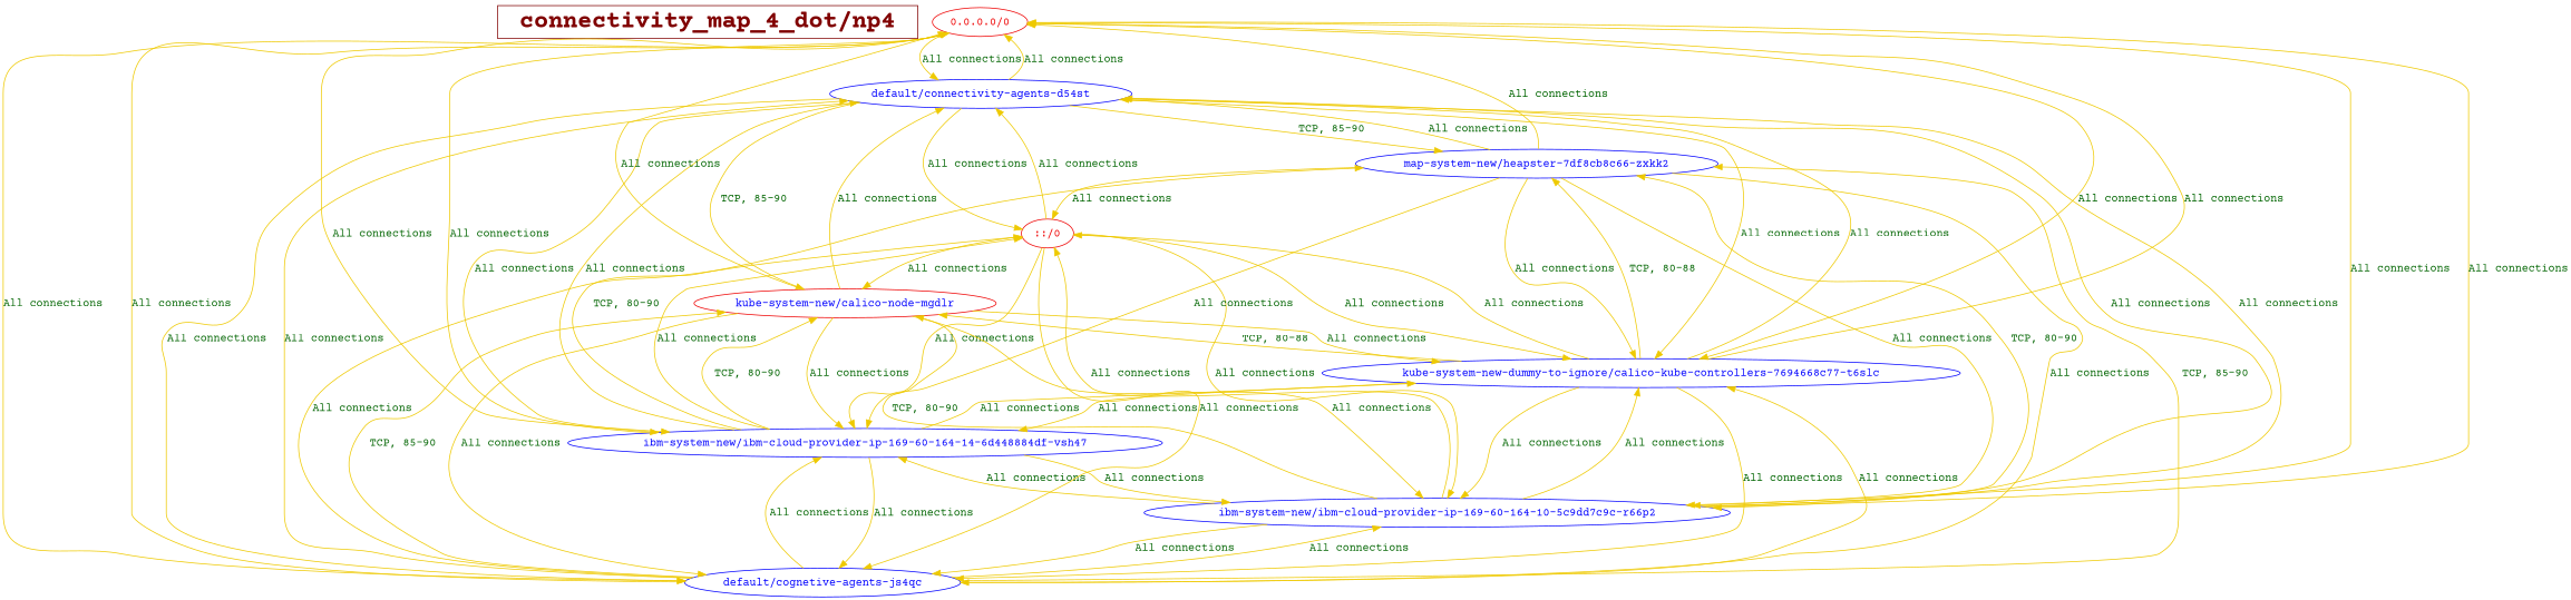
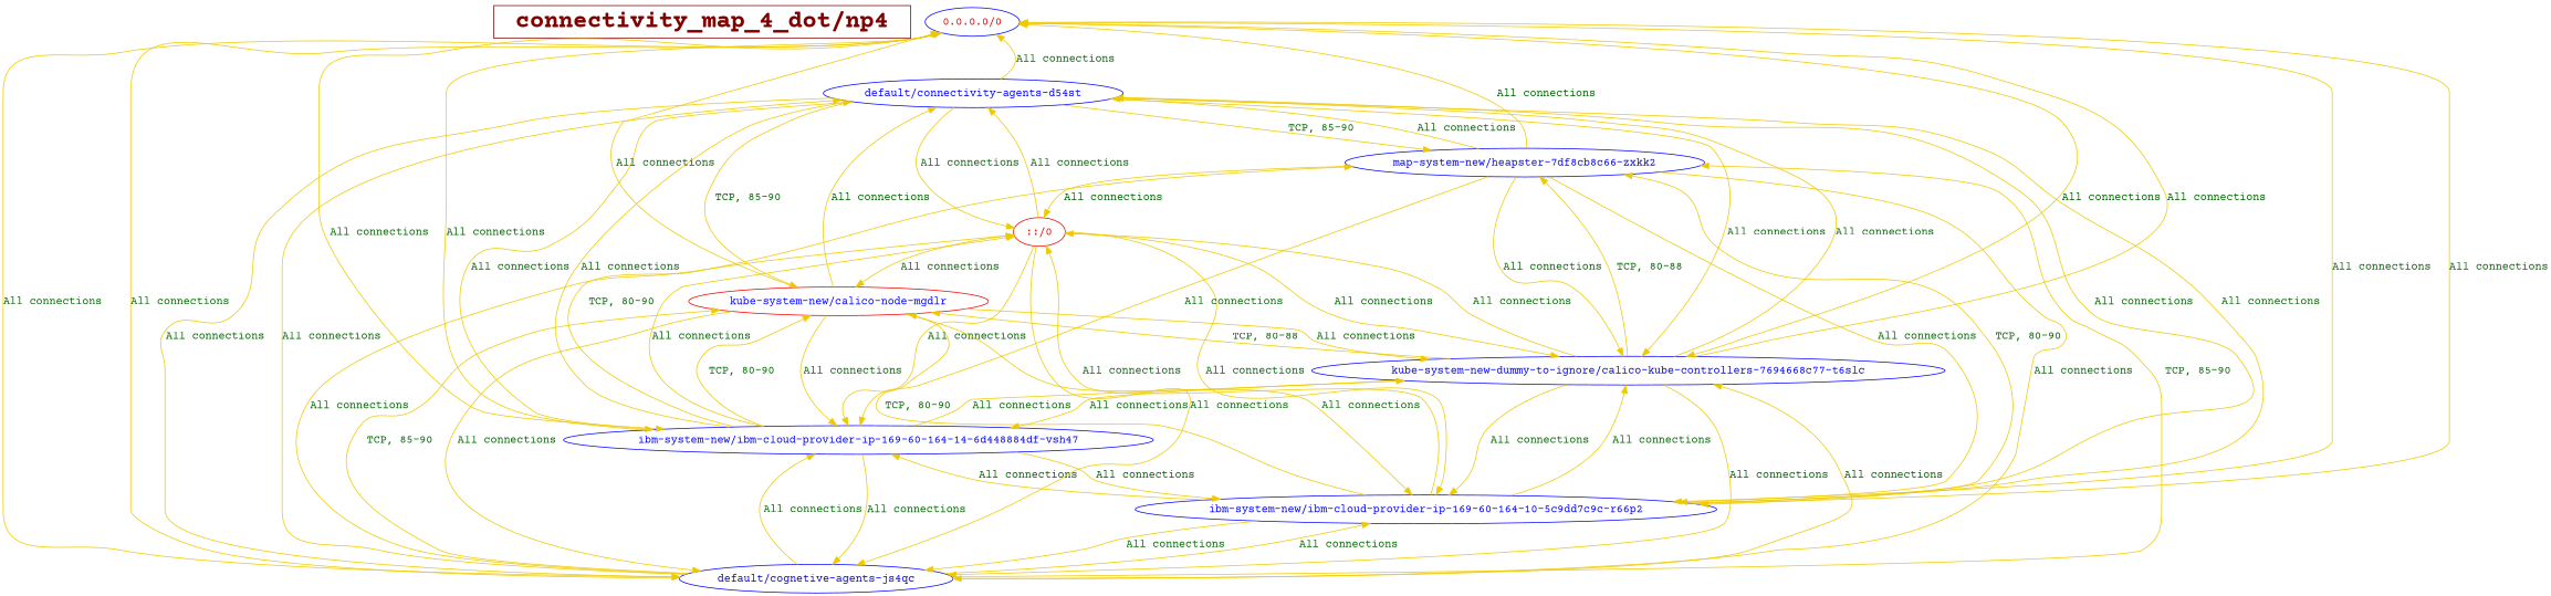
  digraph {
    fontname="Courier Prime"
    node [color=blue fontcolor=blue fontname="Courier Prime"]
    edge [color=gold2 fontcolor=darkgreen fontname="Courier Prime"]
    n1 [color=webmaroon fontcolor=webmaroon fontsize=30 label=< <B>connectivity_map_4_dot/np4</B> > shape=box]
-   n2 [color=red2 fontcolor=red2 label="0.0.0.0/0"]
+   n2 [fontcolor=red2 label="0.0.0.0/0"]
    n3 [label="default/connectivity-agents-d54st"]
    n4 [label="default/cognetive-agents-js4qc"]
    n5 [label="ibm-system-new/ibm-cloud-provider-ip-169-60-164-10-5c9dd7c9c-r66p2"]
    n6 [label="ibm-system-new/ibm-cloud-provider-ip-169-60-164-14-6d448884df-vsh47"]
    n7 [label="kube-system-new-dummy-to-ignore/calico-kube-controllers-7694668c77-t6slc"]
    n8 [color=red2 fontcolor=red2 label="::/0"]
    n9 [color=red2 label="kube-system-new/calico-node-mgdlr"]
    n10 [label="map-system-new/heapster-7df8cb8c66-zxkk2"]
-   n2 -> n3 [label="All connections"]
    n2 -> n4 [label="All connections"]
    n2 -> n5 [label="All connections"]
    n2 -> n6 [label="All connections"]
    n2 -> n7 [label="All connections"]
    n3 -> n2 [label="All connections"]
    n3 -> n4 [label="All connections"]
    n3 -> n5 [label="All connections"]
    n3 -> n6 [label="All connections"]
    n3 -> n7 [label="All connections"]
    n3 -> n8 [label="All connections"]
    n3 -> n9 [label=" TCP, 85-90"]
    n3 -> n10 [label=" TCP, 85-90"]
    n4 -> n2 [label="All connections"]
    n4 -> n3 [label="All connections"]
    n4 -> n5 [label="All connections"]
    n4 -> n6 [label="All connections"]
    n4 -> n7 [label="All connections"]
    n4 -> n8 [label="All connections"]
    n4 -> n9 [label=" TCP, 85-90"]
    n4 -> n10 [label=" TCP, 85-90"]
    n5 -> n2 [label="All connections"]
    n5 -> n3 [label="All connections"]
    n5 -> n4 [label="All connections"]
    n5 -> n6 [label="All connections"]
    n5 -> n7 [label="All connections"]
    n5 -> n8 [label="All connections"]
    n5 -> n9 [label=" TCP, 80-90"]
    n5 -> n10 [label=" TCP, 80-90"]
    n6 -> n2 [label="All connections"]
    n6 -> n3 [label="All connections"]
    n6 -> n4 [label="All connections"]
    n6 -> n5 [label="All connections"]
    n6 -> n7 [label="All connections"]
    n6 -> n8 [label="All connections"]
    n6 -> n9 [label=" TCP, 80-90"]
    n6 -> n10 [label=" TCP, 80-90"]
    n7 -> n2 [label="All connections"]
    n7 -> n3 [label="All connections"]
    n7 -> n4 [label="All connections"]
    n7 -> n5 [label="All connections"]
    n7 -> n6 [label="All connections"]
    n7 -> n8 [label="All connections"]
    n7 -> n9 [label=" TCP, 80-88"]
    n7 -> n10 [label=" TCP, 80-88"]
    n8 -> n3 [label="All connections"]
    n8 -> n4 [label="All connections"]
    n8 -> n5 [label="All connections"]
    n8 -> n6 [label="All connections"]
    n8 -> n7 [label="All connections"]
    n8 -> n9 [label="All connections"]
    n9 -> n2 [label="All connections"]
    n9 -> n3 [label="All connections"]
    n9 -> n4 [label="All connections"]
    n9 -> n5 [label="All connections"]
    n9 -> n6 [label="All connections"]
    n9 -> n7 [label="All connections"]
    n10 -> n2 [label="All connections"]
    n10 -> n3 [label="All connections"]
    n10 -> n4 [label="All connections"]
    n10 -> n5 [label="All connections"]
    n10 -> n6 [label="All connections"]
    n10 -> n7 [label="All connections"]
    n10 -> n8 [label="All connections"]
  }
